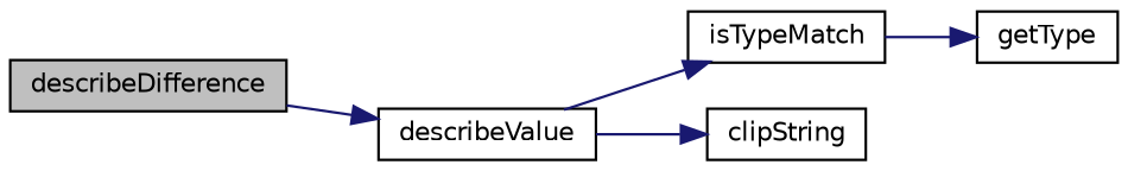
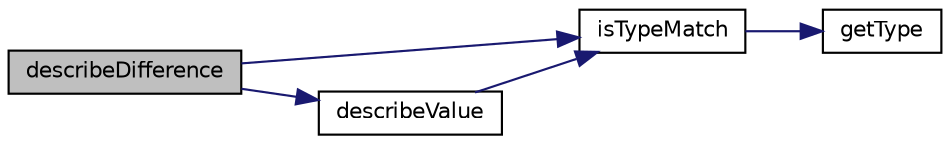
  digraph {
    rankdir=LR
    node [color=black fillcolor=white fontname=Helvetica fontsize=10 shape=record style=filled]
    edge [color=midnightblue fontname=Helvetica fontsize=10 labelfontname=Helvetica labelfontsize=10 style=solid]
    n1 [fillcolor=grey75 fontcolor=black height=0.2 label=describeDifference width=0.4]
    n2 [height=0.2 label=isTypeMatch width=0.4]
    n3 [height=0.2 label=describeValue width=0.4]
    n4 [height=0.2 label=getType width=0.4]
-   n5 [height=0.2 label=clipString width=0.4]
+   n1 -> n2
    n1 -> n3
    n2 -> n4
    n3 -> n2
-   n3 -> n5
  }
